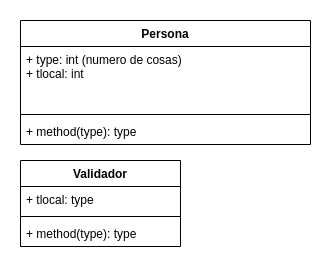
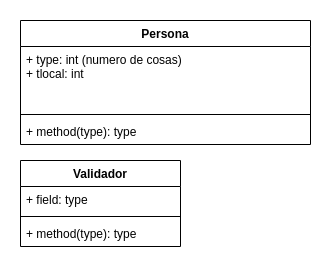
  <mxCell id="0" />
  <mxCell id="1" parent="0" />
  <mxCell id="2" value="Persona" style="swimlane;fontStyle=1;align=center;verticalAlign=top;childLayout=stackLayout;horizontal=1;startSize=26;horizontalStack=0;resizeParent=1;resizeParentMax=0;resizeLast=0;collapsible=1;marginBottom=0;whiteSpace=wrap;html=1;" vertex="1" parent="1"><mxGeometry x="20" y="20" width="290" height="124" as="geometry" /></mxCell>
  <mxCell id="3" value="+ type: int (numero de cosas)&lt;br&gt;+ tlocal: int" style="text;strokeColor=none;fillColor=none;align=left;verticalAlign=top;spacingLeft=4;spacingRight=4;overflow=hidden;rotatable=0;points=[[0,0.5],[1,0.5]];portConstraint=eastwest;whiteSpace=wrap;html=1;" vertex="1" parent="2"><mxGeometry y="26" width="290" height="64" as="geometry" /></mxCell>
  <mxCell id="4" value="" style="line;strokeWidth=1;fillColor=none;align=left;verticalAlign=middle;spacingTop=-1;spacingLeft=3;spacingRight=3;rotatable=0;labelPosition=right;points=[];portConstraint=eastwest;strokeColor=inherit;" vertex="1" parent="2"><mxGeometry y="90" width="290" height="8" as="geometry" /></mxCell>
  <mxCell id="5" value="+ method(type): type" style="text;strokeColor=none;fillColor=none;align=left;verticalAlign=top;spacingLeft=4;spacingRight=4;overflow=hidden;rotatable=0;points=[[0,0.5],[1,0.5]];portConstraint=eastwest;whiteSpace=wrap;html=1;" vertex="1" parent="2"><mxGeometry y="98" width="290" height="26" as="geometry" /></mxCell>
  <mxCell id="6" value="Validador" style="swimlane;fontStyle=1;align=center;verticalAlign=top;childLayout=stackLayout;horizontal=1;startSize=26;horizontalStack=0;resizeParent=1;resizeParentMax=0;resizeLast=0;collapsible=1;marginBottom=0;whiteSpace=wrap;html=1;" vertex="1" parent="1"><mxGeometry x="20" y="160" width="160" height="86" as="geometry" /></mxCell>
- <mxCell id="7" value="+ tlocal: type" style="text;strokeColor=none;fillColor=none;align=left;verticalAlign=top;spacingLeft=4;spacingRight=4;overflow=hidden;rotatable=0;points=[[0,0.5],[1,0.5]];portConstraint=eastwest;whiteSpace=wrap;html=1;" vertex="1" parent="6"><mxGeometry y="26" width="160" height="26" as="geometry" /></mxCell>
+ <mxCell id="7" value="+ field: type" style="text;strokeColor=none;fillColor=none;align=left;verticalAlign=top;spacingLeft=4;spacingRight=4;overflow=hidden;rotatable=0;points=[[0,0.5],[1,0.5]];portConstraint=eastwest;whiteSpace=wrap;html=1;" vertex="1" parent="6"><mxGeometry y="26" width="160" height="26" as="geometry" /></mxCell>
  <mxCell id="8" value="" style="line;strokeWidth=1;fillColor=none;align=left;verticalAlign=middle;spacingTop=-1;spacingLeft=3;spacingRight=3;rotatable=0;labelPosition=right;points=[];portConstraint=eastwest;strokeColor=inherit;" vertex="1" parent="6"><mxGeometry y="52" width="160" height="8" as="geometry" /></mxCell>
  <mxCell id="9" value="+ method(type): type" style="text;strokeColor=none;fillColor=none;align=left;verticalAlign=top;spacingLeft=4;spacingRight=4;overflow=hidden;rotatable=0;points=[[0,0.5],[1,0.5]];portConstraint=eastwest;whiteSpace=wrap;html=1;" vertex="1" parent="6"><mxGeometry y="60" width="160" height="26" as="geometry" /></mxCell>
